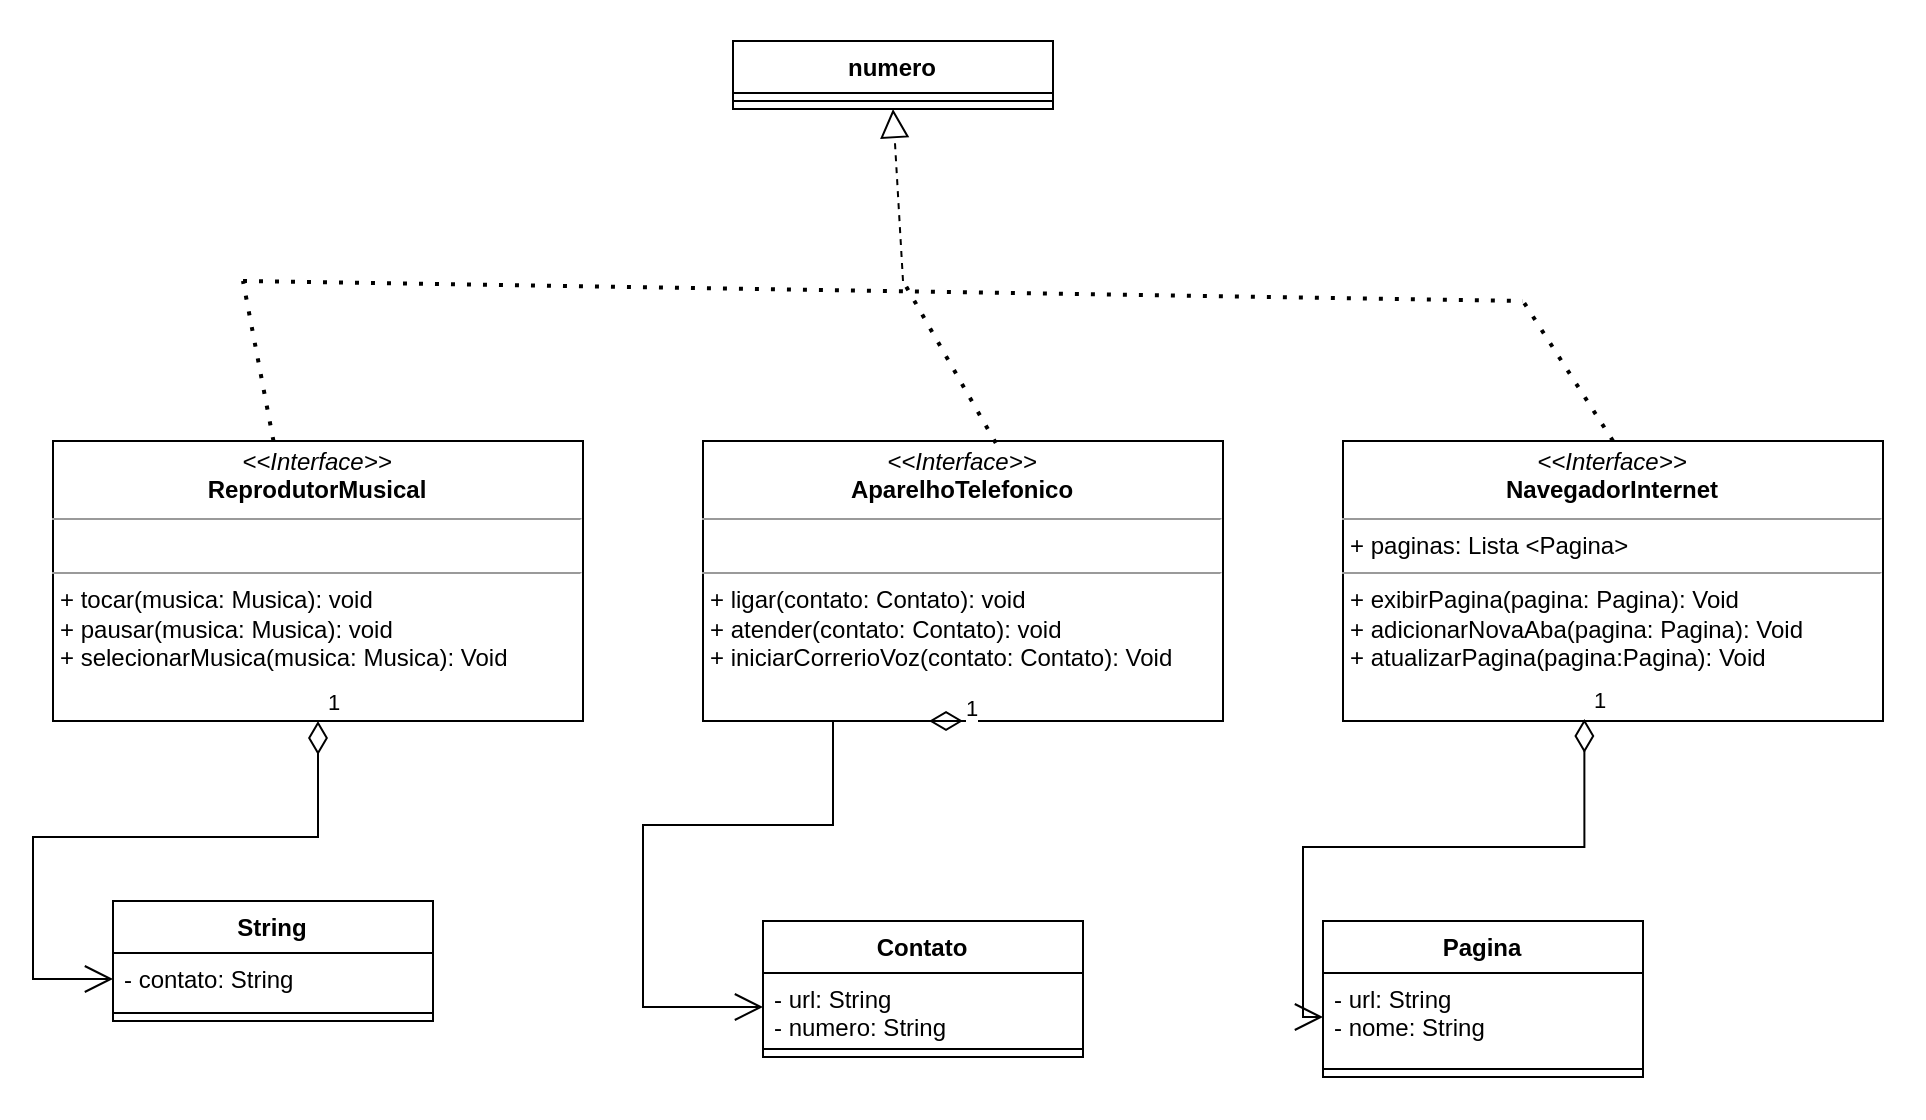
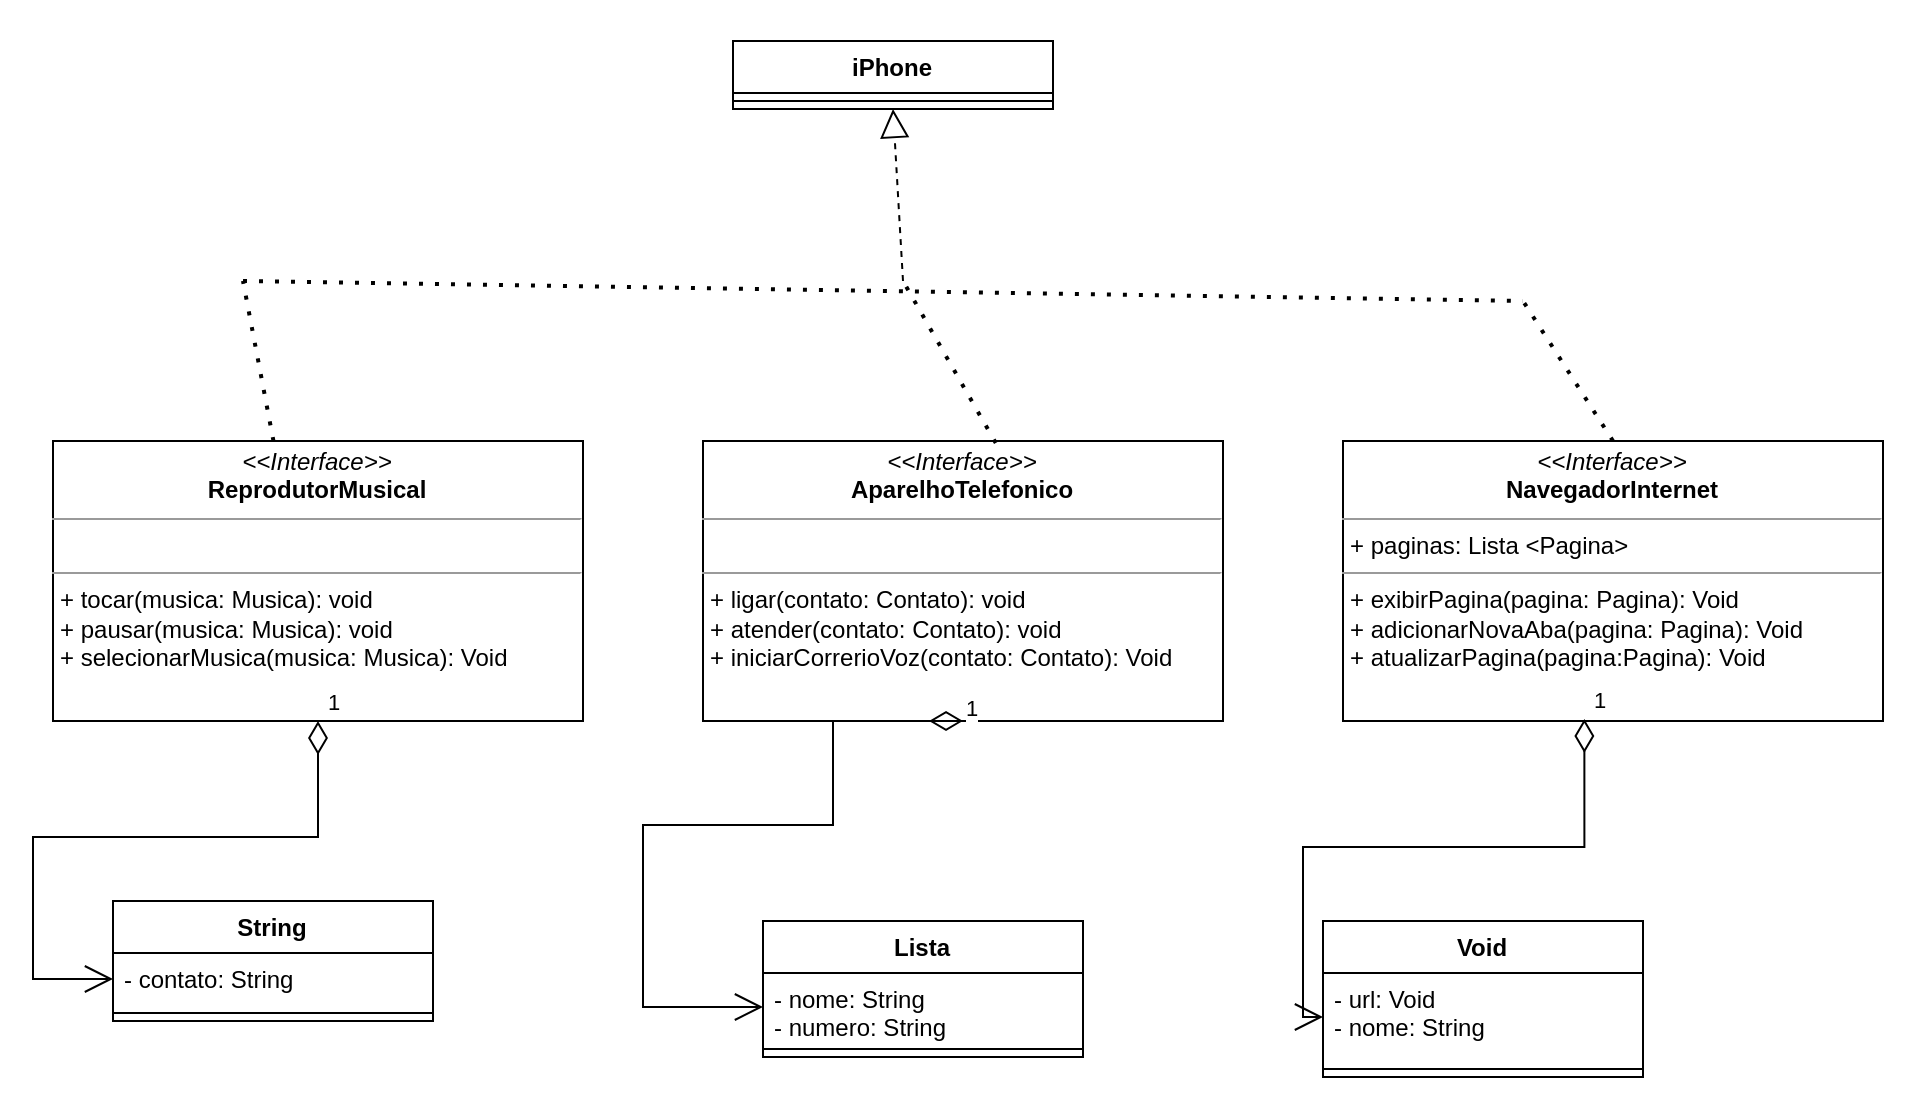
  <mxCell id="0" />
  <mxCell id="1" parent="0" />
  <mxCell id="2" value="&lt;p style=&quot;margin:0px;margin-top:4px;text-align:center;&quot;&gt;&lt;i&gt;&amp;lt;&amp;lt;Interface&amp;gt;&amp;gt;&lt;/i&gt;&lt;br&gt;&lt;b&gt;ReprodutorMusical&lt;/b&gt;&lt;/p&gt;&lt;hr size=&quot;1&quot;&gt;&lt;p style=&quot;margin:0px;margin-left:4px;&quot;&gt;&lt;br&gt;&lt;/p&gt;&lt;hr size=&quot;1&quot;&gt;&lt;p style=&quot;margin:0px;margin-left:4px;&quot;&gt;+ tocar(musica: Musica): void&lt;br&gt;+ pausar(musica: Musica): void&lt;/p&gt;&lt;p style=&quot;margin:0px;margin-left:4px;&quot;&gt;+ selecionarMusica(musica: Musica): Void&lt;/p&gt;" style="verticalAlign=top;align=left;overflow=fill;fontSize=12;fontFamily=Helvetica;html=1;whiteSpace=wrap;" parent="1" vertex="1"><mxGeometry x="20" y="220" width="265" height="140" as="geometry" /></mxCell>
  <mxCell id="3" value="String" style="swimlane;fontStyle=1;align=center;verticalAlign=top;childLayout=stackLayout;horizontal=1;startSize=26;horizontalStack=0;resizeParent=1;resizeParentMax=0;resizeLast=0;collapsible=1;marginBottom=0;whiteSpace=wrap;html=1;" parent="1" vertex="1"><mxGeometry x="50" y="450" width="160" height="60" as="geometry" /></mxCell>
  <mxCell id="4" value="- contato: String" style="text;strokeColor=none;fillColor=none;align=left;verticalAlign=top;spacingLeft=4;spacingRight=4;overflow=hidden;rotatable=0;points=[[0,0.5],[1,0.5]];portConstraint=eastwest;whiteSpace=wrap;html=1;" parent="3" vertex="1"><mxGeometry y="26" width="160" height="26" as="geometry" /></mxCell>
  <mxCell id="5" value="" style="line;strokeWidth=1;fillColor=none;align=left;verticalAlign=middle;spacingTop=-1;spacingLeft=3;spacingRight=3;rotatable=0;labelPosition=right;points=[];portConstraint=eastwest;strokeColor=inherit;" parent="3" vertex="1"><mxGeometry y="52" width="160" height="8" as="geometry" /></mxCell>
  <mxCell id="6" value="1" style="endArrow=open;html=1;endSize=12;startArrow=diamondThin;startSize=14;startFill=0;edgeStyle=orthogonalEdgeStyle;align=left;verticalAlign=bottom;rounded=0;entryX=0;entryY=0.5;entryDx=0;entryDy=0;" parent="1" source="2" target="4" edge="1"><mxGeometry x="-1" y="3" relative="1" as="geometry"><mxPoint x="-54.05" y="160.04" as="sourcePoint" /><mxPoint x="-11.96" y="311.998" as="targetPoint" /></mxGeometry></mxCell>
  <mxCell id="7" value="&lt;p style=&quot;margin:0px;margin-top:4px;text-align:center;&quot;&gt;&lt;i&gt;&amp;lt;&amp;lt;Interface&amp;gt;&amp;gt;&lt;/i&gt;&lt;br&gt;&lt;b&gt;AparelhoTelefonico&lt;/b&gt;&lt;br&gt;&lt;/p&gt;&lt;hr size=&quot;1&quot;&gt;&lt;p style=&quot;margin:0px;margin-left:4px;&quot;&gt;&lt;br&gt;&lt;/p&gt;&lt;hr size=&quot;1&quot;&gt;&lt;p style=&quot;margin:0px;margin-left:4px;&quot;&gt;+ ligar(contato: Contato): void&lt;br&gt;+ atender(contato: Contato): void&lt;/p&gt;&lt;p style=&quot;margin:0px;margin-left:4px;&quot;&gt;+ iniciarCorrerioVoz(contato: Contato): Void&lt;/p&gt;" style="verticalAlign=top;align=left;overflow=fill;fontSize=12;fontFamily=Helvetica;html=1;whiteSpace=wrap;" parent="1" vertex="1"><mxGeometry x="345" y="220" width="260" height="140" as="geometry" /></mxCell>
- <mxCell id="8" value="Contato" style="swimlane;fontStyle=1;align=center;verticalAlign=top;childLayout=stackLayout;horizontal=1;startSize=26;horizontalStack=0;resizeParent=1;resizeParentMax=0;resizeLast=0;collapsible=1;marginBottom=0;whiteSpace=wrap;html=1;" parent="1" vertex="1"><mxGeometry x="375" y="460" width="160" height="68" as="geometry" /></mxCell>
- <mxCell id="9" value="- url: String&lt;br&gt;- numero: String" style="text;strokeColor=none;fillColor=none;align=left;verticalAlign=top;spacingLeft=4;spacingRight=4;overflow=hidden;rotatable=0;points=[[0,0.5],[1,0.5]];portConstraint=eastwest;whiteSpace=wrap;html=1;" parent="8" vertex="1"><mxGeometry y="26" width="160" height="34" as="geometry" /></mxCell>
+ <mxCell id="8" value="Lista" style="swimlane;fontStyle=1;align=center;verticalAlign=top;childLayout=stackLayout;horizontal=1;startSize=26;horizontalStack=0;resizeParent=1;resizeParentMax=0;resizeLast=0;collapsible=1;marginBottom=0;whiteSpace=wrap;html=1;" parent="1" vertex="1"><mxGeometry x="375" y="460" width="160" height="68" as="geometry" /></mxCell>
+ <mxCell id="9" value="- nome: String&lt;br&gt;- numero: String" style="text;strokeColor=none;fillColor=none;align=left;verticalAlign=top;spacingLeft=4;spacingRight=4;overflow=hidden;rotatable=0;points=[[0,0.5],[1,0.5]];portConstraint=eastwest;whiteSpace=wrap;html=1;" parent="8" vertex="1"><mxGeometry y="26" width="160" height="34" as="geometry" /></mxCell>
  <mxCell id="10" value="" style="line;strokeWidth=1;fillColor=none;align=left;verticalAlign=middle;spacingTop=-1;spacingLeft=3;spacingRight=3;rotatable=0;labelPosition=right;points=[];portConstraint=eastwest;strokeColor=inherit;" parent="8" vertex="1"><mxGeometry y="60" width="160" height="8" as="geometry" /></mxCell>
  <mxCell id="11" value="1" style="endArrow=open;html=1;endSize=12;startArrow=diamondThin;startSize=14;startFill=0;edgeStyle=orthogonalEdgeStyle;align=left;verticalAlign=bottom;rounded=0;exitX=0.5;exitY=1;exitDx=0;exitDy=0;entryX=0;entryY=0.5;entryDx=0;entryDy=0;" parent="1" source="7" target="9" edge="1"><mxGeometry x="-1" y="3" relative="1" as="geometry"><mxPoint x="245" y="340" as="sourcePoint" /><mxPoint x="195" y="600" as="targetPoint" /><Array as="points"><mxPoint x="410" y="412" /><mxPoint x="315" y="412" /><mxPoint x="315" y="503" /></Array></mxGeometry></mxCell>
  <mxCell id="12" value="&lt;p style=&quot;margin:0px;margin-top:4px;text-align:center;&quot;&gt;&lt;i&gt;&amp;lt;&amp;lt;Interface&amp;gt;&amp;gt;&lt;/i&gt;&lt;br&gt;&lt;b&gt;NavegadorInternet&lt;/b&gt;&lt;br&gt;&lt;/p&gt;&lt;hr size=&quot;1&quot;&gt;&lt;p style=&quot;margin:0px;margin-left:4px;&quot;&gt;+ paginas: Lista &amp;lt;Pagina&amp;gt;&lt;/p&gt;&lt;hr size=&quot;1&quot;&gt;&lt;p style=&quot;margin:0px;margin-left:4px;&quot;&gt;+ exibirPagina(pagina: Pagina): Void&lt;br&gt;+ adicionarNovaAba(pagina: Pagina): Void&lt;/p&gt;&lt;p style=&quot;margin:0px;margin-left:4px;&quot;&gt;+ atualizarPagina(pagina:Pagina): Void&lt;br&gt;&lt;/p&gt;" style="verticalAlign=top;align=left;overflow=fill;fontSize=12;fontFamily=Helvetica;html=1;whiteSpace=wrap;" parent="1" vertex="1"><mxGeometry x="665" y="220" width="270" height="140" as="geometry" /></mxCell>
- <mxCell id="13" value="Pagina" style="swimlane;fontStyle=1;align=center;verticalAlign=top;childLayout=stackLayout;horizontal=1;startSize=26;horizontalStack=0;resizeParent=1;resizeParentMax=0;resizeLast=0;collapsible=1;marginBottom=0;whiteSpace=wrap;html=1;" parent="1" vertex="1"><mxGeometry x="655" y="460" width="160" height="78" as="geometry" /></mxCell>
- <mxCell id="14" value="- url: String&lt;br&gt;- nome: String" style="text;strokeColor=none;fillColor=none;align=left;verticalAlign=top;spacingLeft=4;spacingRight=4;overflow=hidden;rotatable=0;points=[[0,0.5],[1,0.5]];portConstraint=eastwest;whiteSpace=wrap;html=1;" parent="13" vertex="1"><mxGeometry y="26" width="160" height="44" as="geometry" /></mxCell>
+ <mxCell id="13" value="Void" style="swimlane;fontStyle=1;align=center;verticalAlign=top;childLayout=stackLayout;horizontal=1;startSize=26;horizontalStack=0;resizeParent=1;resizeParentMax=0;resizeLast=0;collapsible=1;marginBottom=0;whiteSpace=wrap;html=1;" parent="1" vertex="1"><mxGeometry x="655" y="460" width="160" height="78" as="geometry" /></mxCell>
+ <mxCell id="14" value="- url: Void&lt;br&gt;- nome: String" style="text;strokeColor=none;fillColor=none;align=left;verticalAlign=top;spacingLeft=4;spacingRight=4;overflow=hidden;rotatable=0;points=[[0,0.5],[1,0.5]];portConstraint=eastwest;whiteSpace=wrap;html=1;" parent="13" vertex="1"><mxGeometry y="26" width="160" height="44" as="geometry" /></mxCell>
  <mxCell id="15" value="" style="line;strokeWidth=1;fillColor=none;align=left;verticalAlign=middle;spacingTop=-1;spacingLeft=3;spacingRight=3;rotatable=0;labelPosition=right;points=[];portConstraint=eastwest;strokeColor=inherit;" parent="13" vertex="1"><mxGeometry y="70" width="160" height="8" as="geometry" /></mxCell>
  <mxCell id="16" value="1" style="endArrow=open;html=1;endSize=12;startArrow=diamondThin;startSize=14;startFill=0;edgeStyle=orthogonalEdgeStyle;align=left;verticalAlign=bottom;rounded=0;entryX=0;entryY=0.5;entryDx=0;entryDy=0;exitX=0.447;exitY=0.993;exitDx=0;exitDy=0;exitPerimeter=0;" parent="1" source="12" target="14" edge="1"><mxGeometry x="-1" y="3" relative="1" as="geometry"><mxPoint x="755" y="400" as="sourcePoint" /><mxPoint x="775" y="350" as="targetPoint" /></mxGeometry></mxCell>
- <mxCell id="17" value="numero" style="swimlane;fontStyle=1;align=center;verticalAlign=top;childLayout=stackLayout;horizontal=1;startSize=26;horizontalStack=0;resizeParent=1;resizeParentMax=0;resizeLast=0;collapsible=1;marginBottom=0;whiteSpace=wrap;html=1;" parent="1" vertex="1"><mxGeometry x="360" y="20" width="160" height="34" as="geometry" /></mxCell>
+ <mxCell id="17" value="iPhone" style="swimlane;fontStyle=1;align=center;verticalAlign=top;childLayout=stackLayout;horizontal=1;startSize=26;horizontalStack=0;resizeParent=1;resizeParentMax=0;resizeLast=0;collapsible=1;marginBottom=0;whiteSpace=wrap;html=1;" parent="1" vertex="1"><mxGeometry x="360" y="20" width="160" height="34" as="geometry" /></mxCell>
  <mxCell id="18" value="" style="line;strokeWidth=1;fillColor=none;align=left;verticalAlign=middle;spacingTop=-1;spacingLeft=3;spacingRight=3;rotatable=0;labelPosition=right;points=[];portConstraint=eastwest;strokeColor=inherit;" parent="17" vertex="1"><mxGeometry y="26" width="160" height="8" as="geometry" /></mxCell>
  <mxCell id="19" value="" style="endArrow=block;dashed=1;endFill=0;endSize=12;html=1;rounded=0;entryX=0.5;entryY=1;entryDx=0;entryDy=0;" parent="1" target="17" edge="1"><mxGeometry width="160" relative="1" as="geometry"><mxPoint x="445" y="140" as="sourcePoint" /><mxPoint x="425" y="110" as="targetPoint" /></mxGeometry></mxCell>
  <mxCell id="20" value="" style="endArrow=none;dashed=1;html=1;dashPattern=1 3;strokeWidth=2;rounded=0;exitX=0.416;exitY=0;exitDx=0;exitDy=0;exitPerimeter=0;" parent="1" source="2" edge="1"><mxGeometry width="50" height="50" relative="1" as="geometry"><mxPoint x="95" y="190" as="sourcePoint" /><mxPoint x="115" y="140" as="targetPoint" /></mxGeometry></mxCell>
  <mxCell id="21" value="" style="endArrow=none;dashed=1;html=1;dashPattern=1 3;strokeWidth=2;rounded=0;exitX=0.563;exitY=0.007;exitDx=0;exitDy=0;exitPerimeter=0;" parent="1" source="7" edge="1"><mxGeometry width="50" height="50" relative="1" as="geometry"><mxPoint x="432" y="220" as="sourcePoint" /><mxPoint x="445" y="140" as="targetPoint" /></mxGeometry></mxCell>
  <mxCell id="22" value="" style="endArrow=none;dashed=1;html=1;dashPattern=1 3;strokeWidth=2;rounded=0;exitX=0.5;exitY=0;exitDx=0;exitDy=0;" parent="1" source="12" edge="1"><mxGeometry width="50" height="50" relative="1" as="geometry"><mxPoint x="755" y="210" as="sourcePoint" /><mxPoint x="755" y="150" as="targetPoint" /></mxGeometry></mxCell>
  <mxCell id="23" value="" style="endArrow=none;dashed=1;html=1;dashPattern=1 3;strokeWidth=2;rounded=0;" parent="1" edge="1"><mxGeometry width="50" height="50" relative="1" as="geometry"><mxPoint x="115" y="140" as="sourcePoint" /><mxPoint x="755" y="150" as="targetPoint" /></mxGeometry></mxCell>
